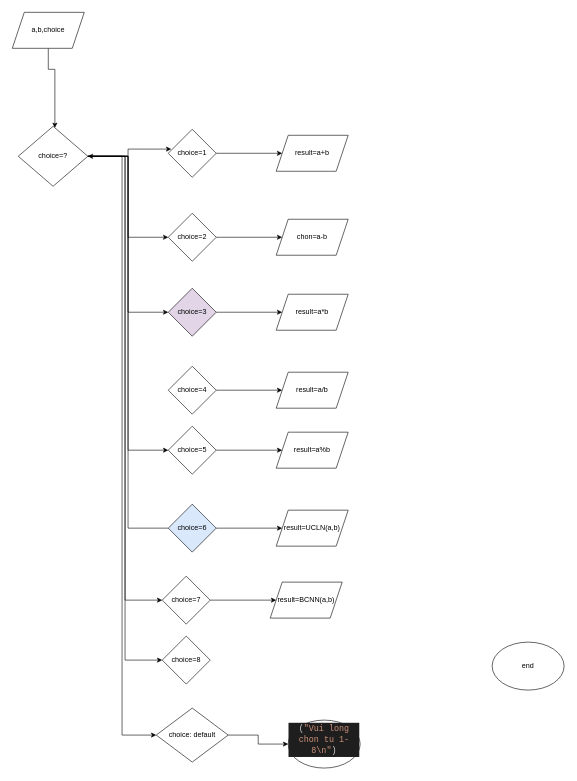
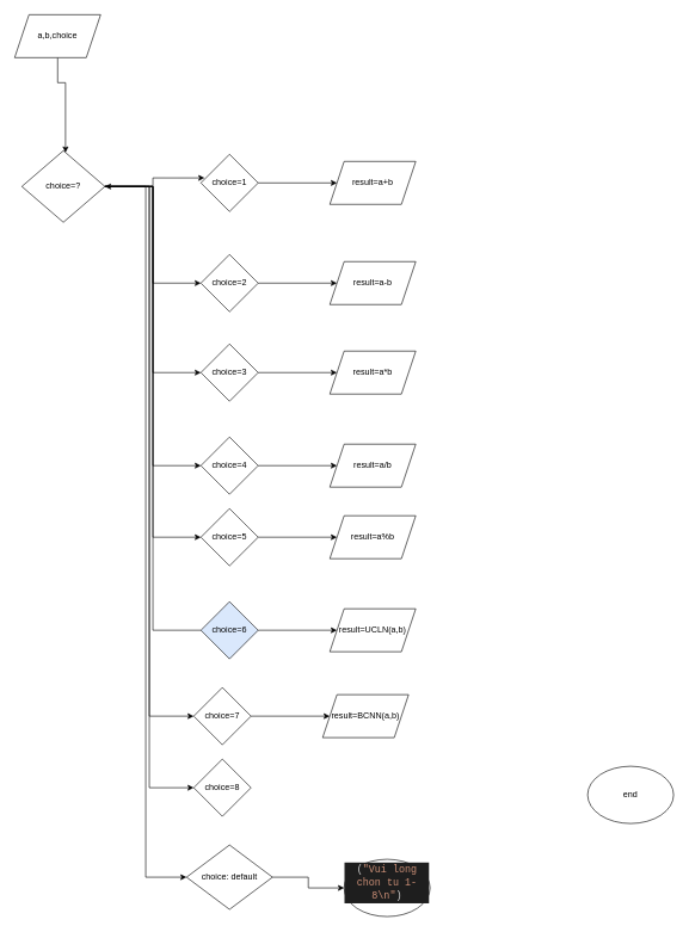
  <mxCell id="0" />
  <mxCell id="1" parent="0" />
  <mxCell id="2" value="end" style="ellipse;whiteSpace=wrap;html=1;" parent="1" vertex="1"><mxGeometry x="820" y="1070" width="120" height="80" as="geometry" /></mxCell>
  <mxCell id="3" style="edgeStyle=orthogonalEdgeStyle;rounded=0;orthogonalLoop=1;jettySize=auto;html=1;" parent="1" source="4" target="11" edge="1"><mxGeometry relative="1" as="geometry"><mxPoint x="90" y="150" as="targetPoint" /><Array as="points"><mxPoint x="80" y="115" /><mxPoint x="91" y="115" /></Array></mxGeometry></mxCell>
  <mxCell id="4" value="a,b,choice" style="shape=parallelogram;perimeter=parallelogramPerimeter;whiteSpace=wrap;html=1;fixedSize=1;" parent="1" vertex="1"><mxGeometry x="20" y="20" width="120" height="60" as="geometry" /></mxCell>
  <mxCell id="5" style="edgeStyle=orthogonalEdgeStyle;rounded=0;orthogonalLoop=1;jettySize=auto;html=1;entryX=0;entryY=0.5;entryDx=0;entryDy=0;" parent="1" source="11" target="17" edge="1"><mxGeometry relative="1" as="geometry" /></mxCell>
  <mxCell id="6" style="edgeStyle=orthogonalEdgeStyle;rounded=0;orthogonalLoop=1;jettySize=auto;html=1;entryX=0;entryY=0.5;entryDx=0;entryDy=0;" parent="1" source="11" target="20" edge="1"><mxGeometry relative="1" as="geometry" /></mxCell>
+ <mxCell id="7" style="edgeStyle=orthogonalEdgeStyle;rounded=0;orthogonalLoop=1;jettySize=auto;html=1;entryX=0;entryY=0.5;entryDx=0;entryDy=0;" parent="1" source="11" target="23" edge="1"><mxGeometry relative="1" as="geometry" /></mxCell>
  <mxCell id="8" style="edgeStyle=orthogonalEdgeStyle;rounded=0;orthogonalLoop=1;jettySize=auto;html=1;entryX=0;entryY=0.5;entryDx=0;entryDy=0;" parent="1" source="11" target="26" edge="1"><mxGeometry relative="1" as="geometry" /></mxCell>
  <mxCell id="9" style="edgeStyle=orthogonalEdgeStyle;rounded=0;orthogonalLoop=1;jettySize=auto;html=1;entryX=0;entryY=0.5;entryDx=0;entryDy=0;" parent="1" source="11" target="33" edge="1"><mxGeometry relative="1" as="geometry" /></mxCell>
  <mxCell id="10" style="edgeStyle=orthogonalEdgeStyle;rounded=0;orthogonalLoop=1;jettySize=auto;html=1;entryX=0;entryY=0.5;entryDx=0;entryDy=0;" parent="1" source="11" target="37" edge="1"><mxGeometry relative="1" as="geometry" /></mxCell>
  <mxCell id="11" value="choice=?" style="rhombus;whiteSpace=wrap;html=1;" parent="1" vertex="1"><mxGeometry x="30" y="210" width="116" height="100" as="geometry" /></mxCell>
  <mxCell id="12" style="edgeStyle=orthogonalEdgeStyle;rounded=0;orthogonalLoop=1;jettySize=auto;html=1;" parent="1" source="13" target="15" edge="1"><mxGeometry relative="1" as="geometry" /></mxCell>
  <mxCell id="13" value="choice=1" style="rhombus;whiteSpace=wrap;html=1;" parent="1" vertex="1"><mxGeometry x="280" y="215" width="80" height="80" as="geometry" /></mxCell>
  <mxCell id="14" style="edgeStyle=orthogonalEdgeStyle;rounded=0;orthogonalLoop=1;jettySize=auto;html=1;entryX=0.063;entryY=0.413;entryDx=0;entryDy=0;entryPerimeter=0;" parent="1" source="11" target="13" edge="1"><mxGeometry relative="1" as="geometry" /></mxCell>
  <mxCell id="15" value="result=a+b" style="shape=parallelogram;perimeter=parallelogramPerimeter;whiteSpace=wrap;html=1;fixedSize=1;" parent="1" vertex="1"><mxGeometry x="460" y="225" width="120" height="60" as="geometry" /></mxCell>
  <mxCell id="16" style="edgeStyle=orthogonalEdgeStyle;rounded=0;orthogonalLoop=1;jettySize=auto;html=1;" parent="1" source="17" target="18" edge="1"><mxGeometry relative="1" as="geometry" /></mxCell>
  <mxCell id="17" value="choice=2" style="rhombus;whiteSpace=wrap;html=1;" parent="1" vertex="1"><mxGeometry x="280" y="355" width="80" height="80" as="geometry" /></mxCell>
- <mxCell id="18" value="chon=a-b" style="shape=parallelogram;perimeter=parallelogramPerimeter;whiteSpace=wrap;html=1;fixedSize=1;" parent="1" vertex="1"><mxGeometry x="460" y="365" width="120" height="60" as="geometry" /></mxCell>
+ <mxCell id="18" value="result=a-b" style="shape=parallelogram;perimeter=parallelogramPerimeter;whiteSpace=wrap;html=1;fixedSize=1;" parent="1" vertex="1"><mxGeometry x="460" y="365" width="120" height="60" as="geometry" /></mxCell>
  <mxCell id="19" style="edgeStyle=orthogonalEdgeStyle;rounded=0;orthogonalLoop=1;jettySize=auto;html=1;" parent="1" source="20" target="21" edge="1"><mxGeometry relative="1" as="geometry" /></mxCell>
- <mxCell id="20" value="choice=3" style="rhombus;whiteSpace=wrap;html=1;fillColor=#e1d5e7;" parent="1" vertex="1"><mxGeometry x="280" y="480" width="80" height="80" as="geometry" /></mxCell>
+ <mxCell id="20" value="choice=3" style="rhombus;whiteSpace=wrap;html=1;" parent="1" vertex="1"><mxGeometry x="280" y="480" width="80" height="80" as="geometry" /></mxCell>
  <mxCell id="21" value="result=a*b" style="shape=parallelogram;perimeter=parallelogramPerimeter;whiteSpace=wrap;html=1;fixedSize=1;" parent="1" vertex="1"><mxGeometry x="460" y="490" width="120" height="60" as="geometry" /></mxCell>
  <mxCell id="22" style="edgeStyle=orthogonalEdgeStyle;rounded=0;orthogonalLoop=1;jettySize=auto;html=1;" parent="1" source="23" target="24" edge="1"><mxGeometry relative="1" as="geometry" /></mxCell>
  <mxCell id="23" value="choice=4" style="rhombus;whiteSpace=wrap;html=1;" parent="1" vertex="1"><mxGeometry x="280" y="610" width="80" height="80" as="geometry" /></mxCell>
  <mxCell id="24" value="result=a/b" style="shape=parallelogram;perimeter=parallelogramPerimeter;whiteSpace=wrap;html=1;fixedSize=1;" parent="1" vertex="1"><mxGeometry x="460" y="620" width="120" height="60" as="geometry" /></mxCell>
  <mxCell id="25" style="edgeStyle=orthogonalEdgeStyle;rounded=0;orthogonalLoop=1;jettySize=auto;html=1;" parent="1" source="26" target="27" edge="1"><mxGeometry relative="1" as="geometry" /></mxCell>
  <mxCell id="26" value="choice=5" style="rhombus;whiteSpace=wrap;html=1;" parent="1" vertex="1"><mxGeometry x="280" y="710" width="80" height="80" as="geometry" /></mxCell>
  <mxCell id="27" value="result=a%b" style="shape=parallelogram;perimeter=parallelogramPerimeter;whiteSpace=wrap;html=1;fixedSize=1;" parent="1" vertex="1"><mxGeometry x="460" y="720" width="120" height="60" as="geometry" /></mxCell>
  <mxCell id="28" style="edgeStyle=orthogonalEdgeStyle;rounded=0;orthogonalLoop=1;jettySize=auto;html=1;" parent="1" source="30" target="31" edge="1"><mxGeometry relative="1" as="geometry" /></mxCell>
  <mxCell id="29" style="edgeStyle=orthogonalEdgeStyle;rounded=0;orthogonalLoop=1;jettySize=auto;html=1;entryX=1;entryY=0.5;entryDx=0;entryDy=0;" parent="1" source="30" target="11" edge="1"><mxGeometry relative="1" as="geometry" /></mxCell>
  <mxCell id="30" value="choice=6" style="rhombus;whiteSpace=wrap;html=1;fillColor=#dae8fc;" parent="1" vertex="1"><mxGeometry x="280" y="840" width="80" height="80" as="geometry" /></mxCell>
  <mxCell id="31" value="result=UCLN(a,b)" style="shape=parallelogram;perimeter=parallelogramPerimeter;whiteSpace=wrap;html=1;fixedSize=1;" parent="1" vertex="1"><mxGeometry x="460" y="850" width="120" height="60" as="geometry" /></mxCell>
  <mxCell id="32" style="edgeStyle=orthogonalEdgeStyle;rounded=0;orthogonalLoop=1;jettySize=auto;html=1;" parent="1" source="33" target="34" edge="1"><mxGeometry relative="1" as="geometry" /></mxCell>
  <mxCell id="33" value="choice=7" style="rhombus;whiteSpace=wrap;html=1;" parent="1" vertex="1"><mxGeometry x="270" y="960" width="80" height="80" as="geometry" /></mxCell>
  <mxCell id="34" value="result=BCNN(a,b)" style="shape=parallelogram;perimeter=parallelogramPerimeter;whiteSpace=wrap;html=1;fixedSize=1;" parent="1" vertex="1"><mxGeometry x="450" y="970" width="120" height="60" as="geometry" /></mxCell>
  <mxCell id="35" value="choice=8" style="rhombus;whiteSpace=wrap;html=1;" parent="1" vertex="1"><mxGeometry x="270" y="1060" width="80" height="80" as="geometry" /></mxCell>
  <mxCell id="36" style="edgeStyle=orthogonalEdgeStyle;rounded=0;orthogonalLoop=1;jettySize=auto;html=1;entryX=0;entryY=0.5;entryDx=0;entryDy=0;" parent="1" source="37" target="39" edge="1"><mxGeometry relative="1" as="geometry"><mxPoint x="460" y="1220" as="targetPoint" /></mxGeometry></mxCell>
  <mxCell id="37" value="choice: default" style="rhombus;whiteSpace=wrap;html=1;" parent="1" vertex="1"><mxGeometry x="260" y="1180" width="120" height="90" as="geometry" /></mxCell>
  <mxCell id="38" style="edgeStyle=orthogonalEdgeStyle;rounded=0;orthogonalLoop=1;jettySize=auto;html=1;entryX=0;entryY=0.5;entryDx=0;entryDy=0;" parent="1" source="11" target="35" edge="1"><mxGeometry relative="1" as="geometry"><Array as="points"><mxPoint x="208" y="260" /><mxPoint x="208" y="1100" /></Array></mxGeometry></mxCell>
  <mxCell id="39" value="&#10;&lt;div style=&quot;color: rgb(212, 212, 212); background-color: rgb(30, 30, 30); font-family: Consolas, &amp;quot;Courier New&amp;quot;, monospace; font-weight: normal; font-size: 14px; line-height: 19px;&quot;&gt;&lt;div&gt;&lt;span style=&quot;color: #d4d4d4;&quot;&gt;(&lt;/span&gt;&lt;span style=&quot;color: #ce9178;&quot;&gt;&quot;Vui long chon tu 1-8\n&quot;&lt;/span&gt;&lt;span style=&quot;color: #d4d4d4;&quot;&gt;)&lt;/span&gt;&lt;/div&gt;&lt;/div&gt;&#10;&#10;" style="ellipse;whiteSpace=wrap;html=1;" parent="1" vertex="1"><mxGeometry x="480" y="1200" width="120" height="80" as="geometry" /></mxCell>
